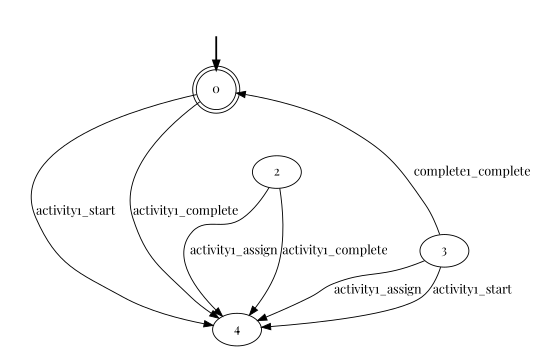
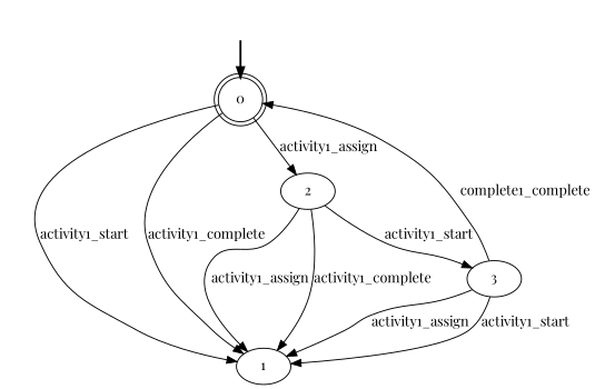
  digraph {
    fontname="Playfair Display"
    node [fontname="Playfair Display"]
    edge [fontname="Playfair Display"]
    fake0 [style=invisible]
    0 [root=true shape=doublecircle]
-   1 [label=4]
+   1
    2
    3
    fake0 -> 0 [style=bold]
    0 -> 1 [label=activity1_start]
    0 -> 1 [label=activity1_complete]
+   0 -> 2 [label=activity1_assign]
    2 -> 1 [label=activity1_assign]
    2 -> 1 [label=activity1_complete]
+   2 -> 3 [label=activity1_start]
    3 -> 0 [label=complete1_complete]
    3 -> 1 [label=activity1_assign]
    3 -> 1 [label=activity1_start]
  }
